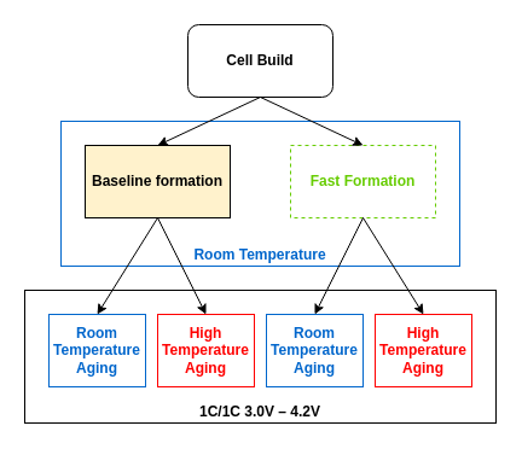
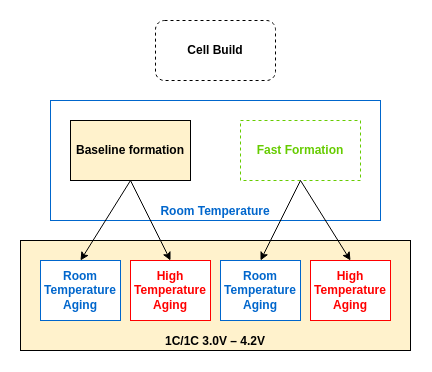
  <mxCell id="0" />
  <mxCell id="1" parent="0" />
- <mxCell id="2" value="&lt;div style=&quot;text-align: start;&quot;&gt;&lt;span style=&quot;background-color: initial;&quot;&gt;1C/1C 3.0V &lt;/span&gt;&lt;span style=&quot;background-color: initial;&quot;&gt;– 4.2V&lt;/span&gt;&lt;/div&gt;" style="rounded=0;whiteSpace=wrap;html=1;align=center;verticalAlign=bottom;fontColor=#000000;strokeColor=#000000;fontStyle=1" vertex="1" parent="1"><mxGeometry x="20" y="240" width="390" height="110" as="geometry" /></mxCell>
+ <mxCell id="2" value="&lt;div style=&quot;text-align: start;&quot;&gt;&lt;span style=&quot;background-color: initial;&quot;&gt;1C/1C 3.0V &lt;/span&gt;&lt;span style=&quot;background-color: initial;&quot;&gt;– 4.2V&lt;/span&gt;&lt;/div&gt;" style="rounded=0;whiteSpace=wrap;html=1;align=center;verticalAlign=bottom;fontColor=#000000;strokeColor=#000000;fontStyle=1;fillColor=#fff2cc;" vertex="1" parent="1"><mxGeometry x="20" y="240" width="390" height="110" as="geometry" /></mxCell>
  <mxCell id="3" value="Room Temperature" style="rounded=0;whiteSpace=wrap;html=1;align=center;verticalAlign=bottom;fontColor=#0066CC;strokeColor=#0066CC;fontStyle=1" vertex="1" parent="1"><mxGeometry x="50" y="100" width="330" height="120" as="geometry" /></mxCell>
- <mxCell id="4" value="Cell Build" style="rounded=1;whiteSpace=wrap;html=1;fontStyle=1" vertex="1" parent="1"><mxGeometry x="155" y="20" width="120" height="60" as="geometry" /></mxCell>
+ <mxCell id="4" value="Cell Build" style="rounded=1;whiteSpace=wrap;html=1;fontStyle=1;dashed=1;" vertex="1" parent="1"><mxGeometry x="155" y="20" width="120" height="60" as="geometry" /></mxCell>
  <mxCell id="5" value="Baseline formation" style="rounded=0;whiteSpace=wrap;html=1;fontStyle=1;fillColor=#fff2cc;" vertex="1" parent="1"><mxGeometry x="70" y="120" width="120" height="60" as="geometry" /></mxCell>
  <mxCell id="6" value="Fast Formation" style="rounded=0;whiteSpace=wrap;html=1;fontColor=#66CC00;strokeColor=#66CC00;fontStyle=1;dashed=1;" vertex="1" parent="1"><mxGeometry x="240" y="120" width="120" height="60" as="geometry" /></mxCell>
  <mxCell id="7" value="Room Temperature Aging" style="rounded=0;whiteSpace=wrap;html=1;fontColor=#0066CC;strokeColor=#0066CC;fontStyle=1" vertex="1" parent="1"><mxGeometry x="40" y="260" width="80" height="60" as="geometry" /></mxCell>
  <mxCell id="8" value="High Temperature Aging" style="rounded=0;whiteSpace=wrap;html=1;strokeColor=#FF0000;fontColor=#FF0000;fontStyle=1" vertex="1" parent="1"><mxGeometry x="130" y="260" width="80" height="60" as="geometry" /></mxCell>
- <mxCell id="9" value="" style="endArrow=classic;html=1;rounded=0;exitX=0.5;exitY=1;exitDx=0;exitDy=0;entryX=0.5;entryY=0;entryDx=0;entryDy=0;fontStyle=1" edge="1" parent="1" source="4" target="5"><mxGeometry width="50" height="50" relative="1" as="geometry"><mxPoint x="150" y="180" as="sourcePoint" /><mxPoint x="200" y="130" as="targetPoint" /></mxGeometry></mxCell>
- <mxCell id="10" value="" style="endArrow=classic;html=1;rounded=0;exitX=0.5;exitY=1;exitDx=0;exitDy=0;entryX=0.5;entryY=0;entryDx=0;entryDy=0;fontStyle=1" edge="1" parent="1" source="4" target="6"><mxGeometry width="50" height="50" relative="1" as="geometry"><mxPoint x="225" y="90" as="sourcePoint" /><mxPoint x="150" y="130" as="targetPoint" /></mxGeometry></mxCell>
  <mxCell id="11" value="Room Temperature Aging" style="rounded=0;whiteSpace=wrap;html=1;fontColor=#0066CC;strokeColor=#0066CC;fontStyle=1" vertex="1" parent="1"><mxGeometry x="220" y="260" width="80" height="60" as="geometry" /></mxCell>
  <mxCell id="12" value="High Temperature Aging" style="rounded=0;whiteSpace=wrap;html=1;strokeColor=#FF0000;fontColor=#FF0000;fontStyle=1" vertex="1" parent="1"><mxGeometry x="310" y="260" width="80" height="60" as="geometry" /></mxCell>
  <mxCell id="13" value="" style="endArrow=classic;html=1;rounded=0;exitX=0.5;exitY=1;exitDx=0;exitDy=0;entryX=0.5;entryY=0;entryDx=0;entryDy=0;fontStyle=1" edge="1" parent="1" source="5" target="7"><mxGeometry width="50" height="50" relative="1" as="geometry"><mxPoint x="117.5" y="190" as="sourcePoint" /><mxPoint x="42.5" y="230" as="targetPoint" /></mxGeometry></mxCell>
  <mxCell id="14" value="" style="endArrow=classic;html=1;rounded=0;entryX=0.5;entryY=0;entryDx=0;entryDy=0;fontStyle=1;exitX=0.5;exitY=1;exitDx=0;exitDy=0;" edge="1" parent="1" source="5" target="8"><mxGeometry width="50" height="50" relative="1" as="geometry"><mxPoint x="140" y="180" as="sourcePoint" /><mxPoint x="90" y="270" as="targetPoint" /></mxGeometry></mxCell>
  <mxCell id="15" value="" style="endArrow=classic;html=1;rounded=0;exitX=0.5;exitY=1;exitDx=0;exitDy=0;entryX=0.5;entryY=0;entryDx=0;entryDy=0;fontStyle=1" edge="1" parent="1" source="6" target="11"><mxGeometry width="50" height="50" relative="1" as="geometry"><mxPoint x="150" y="190" as="sourcePoint" /><mxPoint x="90" y="270" as="targetPoint" /></mxGeometry></mxCell>
  <mxCell id="16" value="" style="endArrow=classic;html=1;rounded=0;exitX=0.5;exitY=1;exitDx=0;exitDy=0;entryX=0.5;entryY=0;entryDx=0;entryDy=0;fontStyle=1" edge="1" parent="1" source="6" target="12"><mxGeometry width="50" height="50" relative="1" as="geometry"><mxPoint x="300" y="190" as="sourcePoint" /><mxPoint x="270" y="270" as="targetPoint" /></mxGeometry></mxCell>
